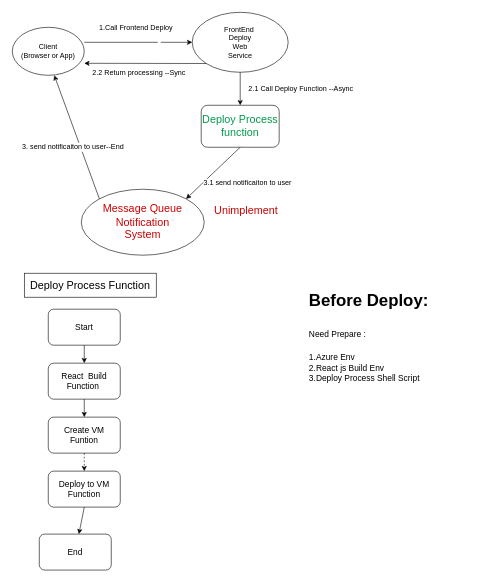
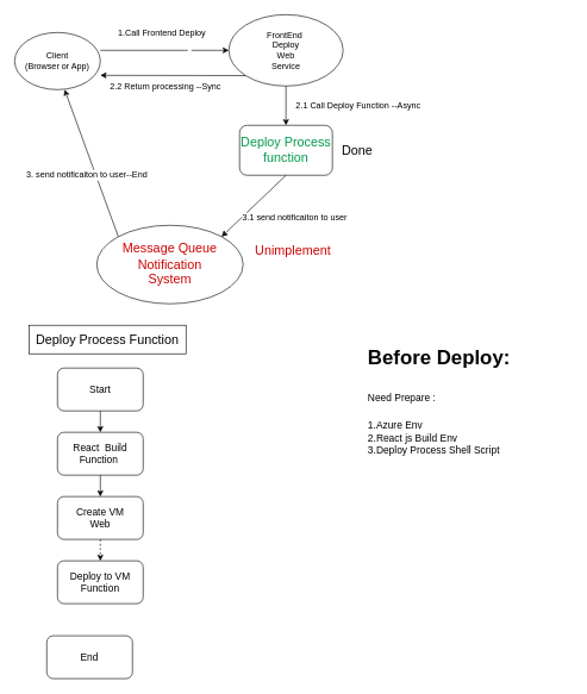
  <mxCell id="0" />
  <mxCell id="1" parent="0" />
  <mxCell id="2" value="" style="endArrow=classic;html=1;rounded=0;fontSize=18;exitX=1;exitY=0.5;exitDx=0;exitDy=0;entryX=0;entryY=0.5;entryDx=0;entryDy=0;" edge="1" parent="1" target="5"><mxGeometry width="50" height="50" relative="1" as="geometry"><mxPoint x="140" y="70" as="sourcePoint" /><mxPoint x="310" y="70" as="targetPoint" /></mxGeometry></mxCell>
  <mxCell id="3" value="&amp;nbsp;" style="edgeLabel;html=1;align=center;verticalAlign=middle;resizable=0;points=[];fontSize=18;" vertex="1" connectable="0" parent="2"><mxGeometry x="0.382" y="-1" relative="1" as="geometry"><mxPoint as="offset" /></mxGeometry></mxCell>
  <mxCell id="4" value="1.Call Frontend Deploy" style="edgeLabel;html=1;align=center;verticalAlign=middle;resizable=0;points=[];fontSize=12;" vertex="1" connectable="0" parent="2"><mxGeometry x="-0.291" y="1" relative="1" as="geometry"><mxPoint x="21" y="-24" as="offset" /></mxGeometry></mxCell>
  <mxCell id="5" value="FrontEnd&amp;nbsp;&lt;br&gt;Deploy&lt;br&gt;Web&lt;br&gt;Service" style="ellipse;whiteSpace=wrap;html=1;fontSize=12;" vertex="1" parent="1"><mxGeometry x="320" y="20" width="160" height="100" as="geometry" /></mxCell>
  <mxCell id="6" value="" style="endArrow=classic;html=1;rounded=0;fontSize=12;exitX=0;exitY=1;exitDx=0;exitDy=0;" edge="1" parent="1" source="5"><mxGeometry width="50" height="50" relative="1" as="geometry"><mxPoint x="400" y="225" as="sourcePoint" /><mxPoint x="140" y="105" as="targetPoint" /></mxGeometry></mxCell>
  <mxCell id="7" value="2.2 Return processing --Sync" style="edgeLabel;html=1;align=center;verticalAlign=middle;resizable=0;points=[];fontSize=12;" vertex="1" connectable="0" parent="6"><mxGeometry x="0.518" y="3" relative="1" as="geometry"><mxPoint x="41" y="12" as="offset" /></mxGeometry></mxCell>
  <mxCell id="8" value="&lt;font style=&quot;font-size: 18px&quot; color=&quot;#00994d&quot;&gt;Deploy Process function&lt;/font&gt;" style="rounded=1;whiteSpace=wrap;html=1;fontSize=12;" vertex="1" parent="1"><mxGeometry x="335" y="175" width="130" height="70" as="geometry" /></mxCell>
  <mxCell id="9" value="&lt;span&gt;Client&lt;/span&gt;&lt;br&gt;&lt;span&gt;(Browser or App)&lt;/span&gt;" style="ellipse;whiteSpace=wrap;html=1;fontSize=12;" vertex="1" parent="1"><mxGeometry x="20" y="45" width="120" height="80" as="geometry" /></mxCell>
  <mxCell id="10" value="" style="endArrow=classic;html=1;rounded=0;fontSize=12;exitX=0.5;exitY=1;exitDx=0;exitDy=0;entryX=0.5;entryY=0;entryDx=0;entryDy=0;" edge="1" parent="1" source="5" target="8"><mxGeometry width="50" height="50" relative="1" as="geometry"><mxPoint x="540" y="185" as="sourcePoint" /><mxPoint x="590" y="135" as="targetPoint" /></mxGeometry></mxCell>
  <mxCell id="11" value="2.1 Call Deploy Function --Async" style="edgeLabel;html=1;align=center;verticalAlign=middle;resizable=0;points=[];fontSize=12;fontColor=#000000;" vertex="1" connectable="0" parent="10"><mxGeometry x="-0.018" y="-4" relative="1" as="geometry"><mxPoint x="104" as="offset" /></mxGeometry></mxCell>
+ <mxCell id="12" value="&lt;font color=&quot;#000000&quot;&gt;Done&lt;/font&gt;" style="text;html=1;strokeColor=none;fillColor=none;align=center;verticalAlign=middle;whiteSpace=wrap;rounded=0;fontSize=18;fontColor=#00994D;" vertex="1" parent="1"><mxGeometry x="470" y="195" width="60" height="30" as="geometry" /></mxCell>
  <mxCell id="13" value="&lt;font color=&quot;#cc0000&quot;&gt;Message Queue &lt;br&gt;Notification &lt;br&gt;System&lt;/font&gt;" style="ellipse;whiteSpace=wrap;html=1;fontSize=18;fontColor=#000000;" vertex="1" parent="1"><mxGeometry x="135" y="315" width="205" height="110" as="geometry" /></mxCell>
  <mxCell id="14" value="Unimplement" style="text;html=1;strokeColor=none;fillColor=none;align=center;verticalAlign=middle;whiteSpace=wrap;rounded=0;fontSize=18;fontColor=#CC0000;" vertex="1" parent="1"><mxGeometry x="350" y="335" width="120" height="30" as="geometry" /></mxCell>
  <mxCell id="15" value="" style="endArrow=classic;html=1;rounded=0;fontSize=12;fontColor=#000000;entryX=1;entryY=0;entryDx=0;entryDy=0;exitX=0.5;exitY=1;exitDx=0;exitDy=0;" edge="1" parent="1" source="8" target="13"><mxGeometry width="50" height="50" relative="1" as="geometry"><mxPoint x="530" y="365" as="sourcePoint" /><mxPoint x="580" y="315" as="targetPoint" /></mxGeometry></mxCell>
  <mxCell id="16" value="3.1 send notificaiton to user" style="edgeLabel;html=1;align=center;verticalAlign=middle;resizable=0;points=[];fontSize=12;fontColor=#000000;" vertex="1" connectable="0" parent="15"><mxGeometry x="-0.052" y="-2" relative="1" as="geometry"><mxPoint x="56" y="20" as="offset" /></mxGeometry></mxCell>
  <mxCell id="17" value="" style="endArrow=classic;html=1;rounded=0;fontSize=12;fontColor=#000000;exitX=0;exitY=0;exitDx=0;exitDy=0;entryX=0.583;entryY=1;entryDx=0;entryDy=0;entryPerimeter=0;" edge="1" parent="1" source="13" target="9"><mxGeometry width="50" height="50" relative="1" as="geometry"><mxPoint x="130" y="285" as="sourcePoint" /><mxPoint x="180" y="235" as="targetPoint" /></mxGeometry></mxCell>
  <mxCell id="18" value="3. send notificaiton to user--End" style="edgeLabel;html=1;align=center;verticalAlign=middle;resizable=0;points=[];fontSize=12;fontColor=#000000;" vertex="1" connectable="0" parent="1"><mxGeometry x="120.004" y="244.997" as="geometry" /></mxCell>
  <mxCell id="19" value="&lt;font style=&quot;font-size: 18px&quot;&gt;Deploy Process Function&lt;/font&gt;" style="rounded=0;whiteSpace=wrap;html=1;" vertex="1" parent="1"><mxGeometry x="40" y="455" width="220" height="40" as="geometry" /></mxCell>
  <mxCell id="20" value="&lt;font style=&quot;font-size: 14px&quot;&gt;Start&lt;/font&gt;" style="rounded=1;whiteSpace=wrap;html=1;fontSize=12;fontColor=#000000;" vertex="1" parent="1"><mxGeometry x="80" y="515" width="120" height="60" as="geometry" /></mxCell>
  <mxCell id="21" value="&amp;nbsp;React&amp;nbsp; Build&amp;nbsp;&lt;br&gt;Function&amp;nbsp;" style="rounded=1;whiteSpace=wrap;html=1;fontSize=14;fontColor=#000000;" vertex="1" parent="1"><mxGeometry x="80" y="605" width="120" height="60" as="geometry" /></mxCell>
  <mxCell id="22" value="&lt;h1&gt;&lt;span&gt;Before Deploy:&lt;/span&gt;&lt;/h1&gt;&lt;h1&gt;&lt;span style=&quot;font-size: 14px ; font-weight: 400&quot;&gt;Need Prepare :&lt;/span&gt;&lt;/h1&gt;&lt;div&gt;&lt;span style=&quot;font-size: 14px ; font-weight: 400&quot;&gt;1.Azure Env&lt;/span&gt;&lt;/div&gt;&lt;div&gt;&lt;span style=&quot;font-size: 14px ; font-weight: 400&quot;&gt;2.React js Build Env&lt;/span&gt;&lt;/div&gt;&lt;div&gt;&lt;span style=&quot;font-size: 14px ; font-weight: 400&quot;&gt;3.Deploy Process Shell Script&lt;/span&gt;&lt;/div&gt;&lt;div&gt;&lt;br&gt;&lt;/div&gt;" style="text;html=1;strokeColor=none;fillColor=none;spacing=5;spacingTop=-20;whiteSpace=wrap;overflow=hidden;rounded=0;fontSize=14;fontColor=#000000;" vertex="1" parent="1"><mxGeometry x="510" y="475" width="290" height="190" as="geometry" /></mxCell>
  <mxCell id="23" value="" style="endArrow=classic;html=1;rounded=0;fontSize=14;fontColor=#000000;exitX=0.5;exitY=1;exitDx=0;exitDy=0;entryX=0.5;entryY=0;entryDx=0;entryDy=0;" edge="1" parent="1" source="20" target="21"><mxGeometry width="50" height="50" relative="1" as="geometry"><mxPoint x="300" y="655" as="sourcePoint" /><mxPoint x="350" y="605" as="targetPoint" /></mxGeometry></mxCell>
- <mxCell id="24" value="Create VM&lt;br&gt;Funtion" style="rounded=1;whiteSpace=wrap;html=1;fontSize=14;fontColor=#000000;" vertex="1" parent="1"><mxGeometry x="80" y="695" width="120" height="60" as="geometry" /></mxCell>
+ <mxCell id="24" value="Create VM&lt;br&gt;Web" style="rounded=1;whiteSpace=wrap;html=1;fontSize=14;fontColor=#000000;" vertex="1" parent="1"><mxGeometry x="80" y="695" width="120" height="60" as="geometry" /></mxCell>
  <mxCell id="25" value="" style="endArrow=classic;html=1;rounded=0;fontSize=14;fontColor=#000000;exitX=0.5;exitY=1;exitDx=0;exitDy=0;" edge="1" parent="1" source="21" target="24"><mxGeometry width="50" height="50" relative="1" as="geometry"><mxPoint x="300" y="745" as="sourcePoint" /><mxPoint x="350" y="695" as="targetPoint" /></mxGeometry></mxCell>
  <mxCell id="26" value="Deploy to VM&lt;br&gt;Function" style="rounded=1;whiteSpace=wrap;html=1;fontSize=14;fontColor=#000000;" vertex="1" parent="1"><mxGeometry x="80" y="785" width="120" height="60" as="geometry" /></mxCell>
  <mxCell id="27" value="" style="endArrow=classic;html=1;rounded=0;fontSize=14;fontColor=#000000;exitX=0.5;exitY=1;exitDx=0;exitDy=0;dashed=1;" edge="1" parent="1" source="24" target="26"><mxGeometry width="50" height="50" relative="1" as="geometry"><mxPoint x="290" y="785" as="sourcePoint" /><mxPoint x="340" y="735" as="targetPoint" /></mxGeometry></mxCell>
  <mxCell id="28" value="End" style="rounded=1;whiteSpace=wrap;html=1;fontSize=14;fontColor=#000000;" vertex="1" parent="1"><mxGeometry x="65" y="890" width="120" height="60" as="geometry" /></mxCell>
- <mxCell id="29" value="" style="endArrow=classic;html=1;rounded=0;fontSize=14;fontColor=#000000;exitX=0.5;exitY=1;exitDx=0;exitDy=0;" edge="1" parent="1" source="26" target="28"><mxGeometry width="50" height="50" relative="1" as="geometry"><mxPoint x="290" y="895" as="sourcePoint" /><mxPoint x="340" y="845" as="targetPoint" /></mxGeometry></mxCell>
